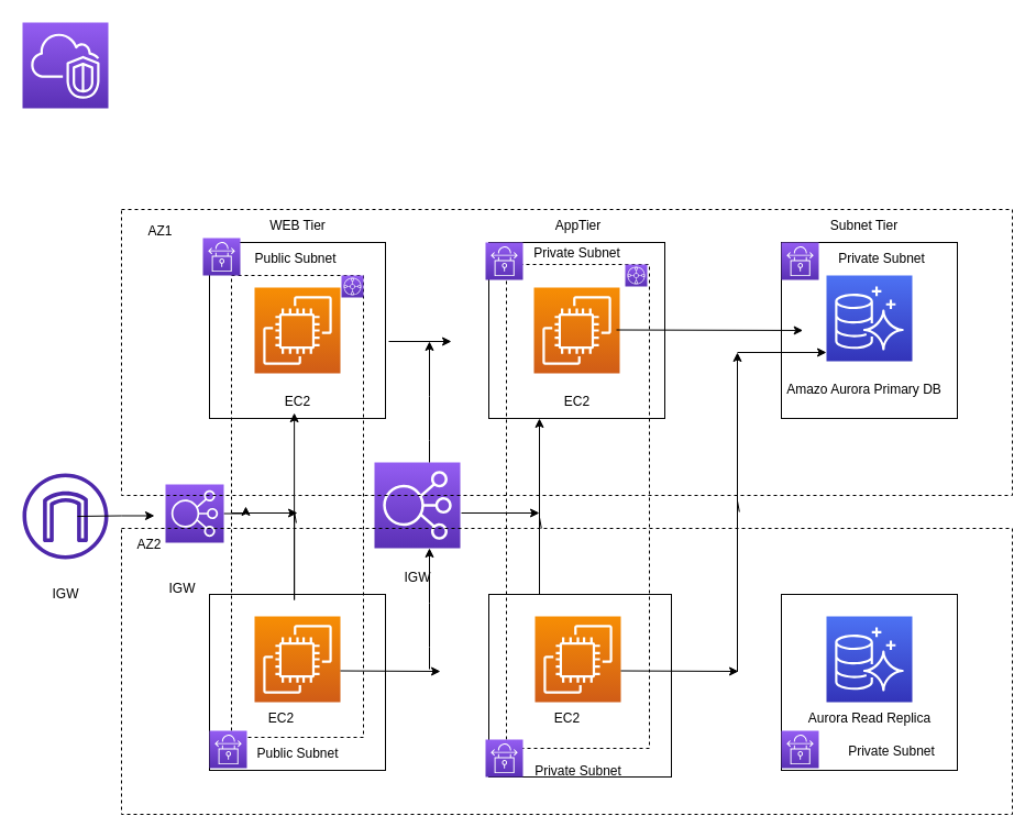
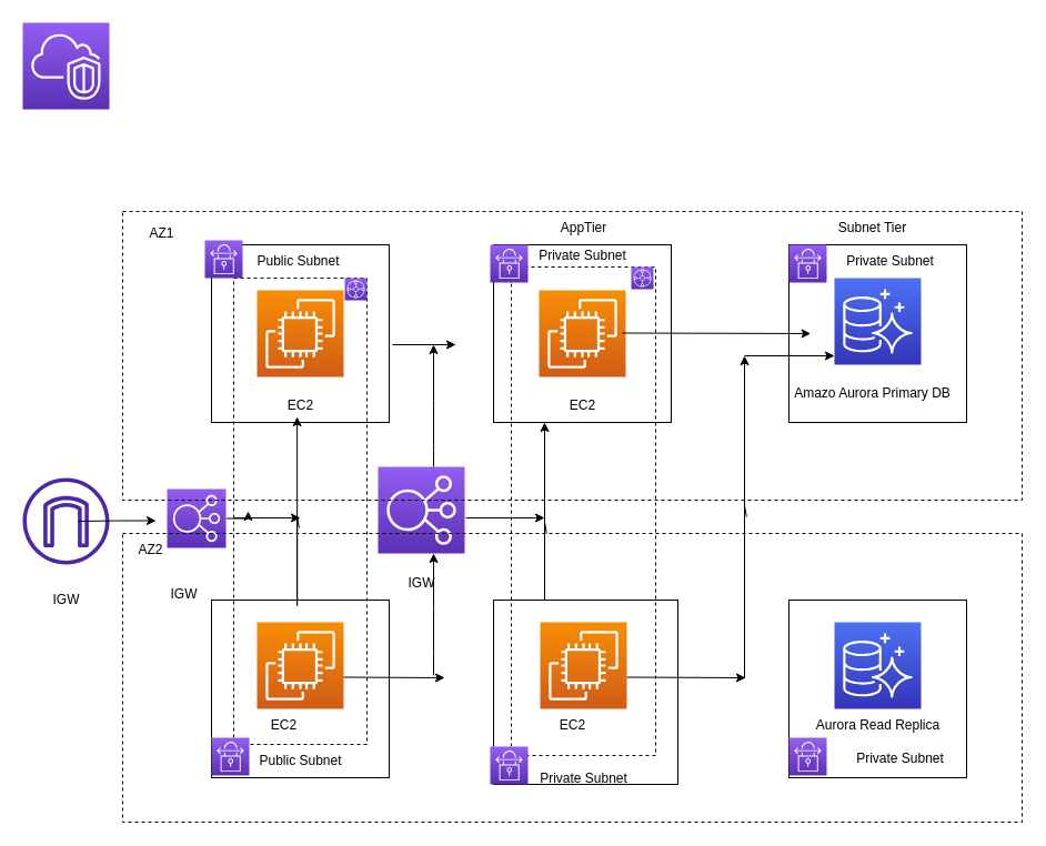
  <mxCell id="0" />
  <mxCell id="1" parent="0" />
  <mxCell id="2" value="" style="whiteSpace=wrap;html=1;aspect=fixed;fillColor=none;" vertex="1" parent="1"><mxGeometry x="190" y="220" width="160" height="160" as="geometry" /></mxCell>
  <mxCell id="3" value="" style="whiteSpace=wrap;html=1;aspect=fixed;fillColor=none;" vertex="1" parent="1"><mxGeometry x="190" y="540" width="160" height="160" as="geometry" /></mxCell>
  <mxCell id="4" value="" style="whiteSpace=wrap;html=1;aspect=fixed;fillColor=none;" vertex="1" parent="1"><mxGeometry x="444" y="220" width="160" height="160" as="geometry" /></mxCell>
  <mxCell id="5" value="" style="whiteSpace=wrap;html=1;aspect=fixed;fillColor=none;" vertex="1" parent="1"><mxGeometry x="444" y="540" width="166" height="166" as="geometry" /></mxCell>
  <mxCell id="6" value="" style="whiteSpace=wrap;html=1;aspect=fixed;fillColor=none;" vertex="1" parent="1"><mxGeometry x="710" y="220" width="160" height="160" as="geometry" /></mxCell>
  <mxCell id="7" value="" style="whiteSpace=wrap;html=1;aspect=fixed;fillColor=none;" vertex="1" parent="1"><mxGeometry x="710" y="540" width="160" height="160" as="geometry" /></mxCell>
  <mxCell id="8" value="" style="rounded=0;whiteSpace=wrap;html=1;fillColor=none;dashed=1;" vertex="1" parent="1"><mxGeometry x="210" y="250" width="120" height="420" as="geometry" /></mxCell>
  <mxCell id="9" value="" style="rounded=0;whiteSpace=wrap;html=1;fillColor=none;dashed=1;" vertex="1" parent="1"><mxGeometry x="460" y="240" width="130" height="440" as="geometry" /></mxCell>
  <mxCell id="10" value="" style="sketch=0;outlineConnect=0;fontColor=#232F3E;gradientColor=none;fillColor=#4D27AA;strokeColor=none;dashed=0;verticalLabelPosition=bottom;verticalAlign=top;align=center;html=1;fontSize=12;fontStyle=0;aspect=fixed;pointerEvents=1;shape=mxgraph.aws4.internet_gateway;" vertex="1" parent="1"><mxGeometry x="20" y="430" width="78" height="78" as="geometry" /></mxCell>
  <mxCell id="11" value="" style="sketch=0;points=[[0,0,0],[0.25,0,0],[0.5,0,0],[0.75,0,0],[1,0,0],[0,1,0],[0.25,1,0],[0.5,1,0],[0.75,1,0],[1,1,0],[0,0.25,0],[0,0.5,0],[0,0.75,0],[1,0.25,0],[1,0.5,0],[1,0.75,0]];outlineConnect=0;fontColor=#232F3E;gradientColor=#945DF2;gradientDirection=north;fillColor=#5A30B5;strokeColor=#ffffff;dashed=0;verticalLabelPosition=bottom;verticalAlign=top;align=center;html=1;fontSize=12;fontStyle=0;aspect=fixed;shape=mxgraph.aws4.resourceIcon;resIcon=mxgraph.aws4.elastic_load_balancing;" vertex="1" parent="1"><mxGeometry x="340" y="420" width="78" height="78" as="geometry" /></mxCell>
  <mxCell id="12" style="edgeStyle=orthogonalEdgeStyle;rounded=0;orthogonalLoop=1;jettySize=auto;html=1;exitX=1;exitY=0.5;exitDx=0;exitDy=0;exitPerimeter=0;" edge="1" parent="1" source="13" target="8"><mxGeometry relative="1" as="geometry" /></mxCell>
  <mxCell id="13" value="" style="sketch=0;points=[[0,0,0],[0.25,0,0],[0.5,0,0],[0.75,0,0],[1,0,0],[0,1,0],[0.25,1,0],[0.5,1,0],[0.75,1,0],[1,1,0],[0,0.25,0],[0,0.5,0],[0,0.75,0],[1,0.25,0],[1,0.5,0],[1,0.75,0]];outlineConnect=0;fontColor=#232F3E;gradientColor=#945DF2;gradientDirection=north;fillColor=#5A30B5;strokeColor=#ffffff;dashed=0;verticalLabelPosition=bottom;verticalAlign=top;align=center;html=1;fontSize=12;fontStyle=0;aspect=fixed;shape=mxgraph.aws4.resourceIcon;resIcon=mxgraph.aws4.elastic_load_balancing;" vertex="1" parent="1"><mxGeometry x="150" y="440" width="53" height="53" as="geometry" /></mxCell>
  <mxCell id="14" value="" style="sketch=0;points=[[0,0,0],[0.25,0,0],[0.5,0,0],[0.75,0,0],[1,0,0],[0,1,0],[0.25,1,0],[0.5,1,0],[0.75,1,0],[1,1,0],[0,0.25,0],[0,0.5,0],[0,0.75,0],[1,0.25,0],[1,0.5,0],[1,0.75,0]];outlineConnect=0;fontColor=#232F3E;gradientColor=#F78E04;gradientDirection=north;fillColor=#D05C17;strokeColor=#ffffff;dashed=0;verticalLabelPosition=bottom;verticalAlign=top;align=center;html=1;fontSize=12;fontStyle=0;aspect=fixed;shape=mxgraph.aws4.resourceIcon;resIcon=mxgraph.aws4.ec2;" vertex="1" parent="1"><mxGeometry x="231" y="261" width="78" height="78" as="geometry" /></mxCell>
  <mxCell id="15" value="" style="sketch=0;points=[[0,0,0],[0.25,0,0],[0.5,0,0],[0.75,0,0],[1,0,0],[0,1,0],[0.25,1,0],[0.5,1,0],[0.75,1,0],[1,1,0],[0,0.25,0],[0,0.5,0],[0,0.75,0],[1,0.25,0],[1,0.5,0],[1,0.75,0]];outlineConnect=0;fontColor=#232F3E;gradientColor=#F78E04;gradientDirection=north;fillColor=#D05C17;strokeColor=#ffffff;dashed=0;verticalLabelPosition=bottom;verticalAlign=top;align=center;html=1;fontSize=12;fontStyle=0;aspect=fixed;shape=mxgraph.aws4.resourceIcon;resIcon=mxgraph.aws4.ec2;" vertex="1" parent="1"><mxGeometry x="231" y="560" width="78" height="78" as="geometry" /></mxCell>
  <mxCell id="16" value="" style="sketch=0;points=[[0,0,0],[0.25,0,0],[0.5,0,0],[0.75,0,0],[1,0,0],[0,1,0],[0.25,1,0],[0.5,1,0],[0.75,1,0],[1,1,0],[0,0.25,0],[0,0.5,0],[0,0.75,0],[1,0.25,0],[1,0.5,0],[1,0.75,0]];outlineConnect=0;fontColor=#232F3E;gradientColor=#F78E04;gradientDirection=north;fillColor=#D05C17;strokeColor=#ffffff;dashed=0;verticalLabelPosition=bottom;verticalAlign=top;align=center;html=1;fontSize=12;fontStyle=0;aspect=fixed;shape=mxgraph.aws4.resourceIcon;resIcon=mxgraph.aws4.ec2;" vertex="1" parent="1"><mxGeometry x="485" y="261" width="78" height="78" as="geometry" /></mxCell>
  <mxCell id="17" value="" style="sketch=0;points=[[0,0,0],[0.25,0,0],[0.5,0,0],[0.75,0,0],[1,0,0],[0,1,0],[0.25,1,0],[0.5,1,0],[0.75,1,0],[1,1,0],[0,0.25,0],[0,0.5,0],[0,0.75,0],[1,0.25,0],[1,0.5,0],[1,0.75,0]];outlineConnect=0;fontColor=#232F3E;gradientColor=#F78E04;gradientDirection=north;fillColor=#D05C17;strokeColor=#ffffff;dashed=0;verticalLabelPosition=bottom;verticalAlign=top;align=center;html=1;fontSize=12;fontStyle=0;aspect=fixed;shape=mxgraph.aws4.resourceIcon;resIcon=mxgraph.aws4.ec2;" vertex="1" parent="1"><mxGeometry x="486" y="560" width="78" height="78" as="geometry" /></mxCell>
  <mxCell id="18" value="" style="sketch=0;points=[[0,0,0],[0.25,0,0],[0.5,0,0],[0.75,0,0],[1,0,0],[0,1,0],[0.25,1,0],[0.5,1,0],[0.75,1,0],[1,1,0],[0,0.25,0],[0,0.5,0],[0,0.75,0],[1,0.25,0],[1,0.5,0],[1,0.75,0]];outlineConnect=0;fontColor=#232F3E;gradientColor=#4D72F3;gradientDirection=north;fillColor=#3334B9;strokeColor=#ffffff;dashed=0;verticalLabelPosition=bottom;verticalAlign=top;align=center;html=1;fontSize=12;fontStyle=0;aspect=fixed;shape=mxgraph.aws4.resourceIcon;resIcon=mxgraph.aws4.aurora;" vertex="1" parent="1"><mxGeometry x="751" y="250" width="78" height="78" as="geometry" /></mxCell>
  <mxCell id="19" value="" style="sketch=0;points=[[0,0,0],[0.25,0,0],[0.5,0,0],[0.75,0,0],[1,0,0],[0,1,0],[0.25,1,0],[0.5,1,0],[0.75,1,0],[1,1,0],[0,0.25,0],[0,0.5,0],[0,0.75,0],[1,0.25,0],[1,0.5,0],[1,0.75,0]];outlineConnect=0;fontColor=#232F3E;gradientColor=#4D72F3;gradientDirection=north;fillColor=#3334B9;strokeColor=#ffffff;dashed=0;verticalLabelPosition=bottom;verticalAlign=top;align=center;html=1;fontSize=12;fontStyle=0;aspect=fixed;shape=mxgraph.aws4.resourceIcon;resIcon=mxgraph.aws4.aurora;" vertex="1" parent="1"><mxGeometry x="751" y="560" width="78" height="78" as="geometry" /></mxCell>
  <mxCell id="20" value="" style="rounded=0;whiteSpace=wrap;html=1;dashed=1;fillColor=none;" vertex="1" parent="1"><mxGeometry y="480" width="810" height="260" as="geometry" x="110" /></mxCell>
  <mxCell id="21" value="" style="rounded=0;whiteSpace=wrap;html=1;dashed=1;fillColor=none;" vertex="1" parent="1"><mxGeometry y="190" width="810" height="260" as="geometry" x="110" /></mxCell>
  <mxCell id="22" value="" style="endArrow=classic;html=1;rounded=0;" edge="1" parent="1"><mxGeometry relative="1" as="geometry"><mxPoint x="70" y="469" as="sourcePoint" /><mxPoint x="140" y="468.5" as="targetPoint" /><Array as="points"><mxPoint y="468.5" x="110" /></Array></mxGeometry></mxCell>
  <mxCell id="23" value="IGW" style="text;html=1;resizable=0;autosize=1;align=center;verticalAlign=middle;points=[];fillColor=none;strokeColor=none;rounded=0;dashed=1;" vertex="1" parent="1"><mxGeometry x="34" y="525" width="50" height="30" as="geometry" /></mxCell>
  <mxCell id="24" value="IGW" style="text;html=1;resizable=0;autosize=1;align=center;verticalAlign=middle;points=[];fillColor=none;strokeColor=none;rounded=0;dashed=1;" vertex="1" parent="1"><mxGeometry x="140" y="520" width="50" height="30" as="geometry" /></mxCell>
  <mxCell id="25" value="IGW" style="text;html=1;resizable=0;autosize=1;align=center;verticalAlign=middle;points=[];fillColor=none;strokeColor=none;rounded=0;dashed=1;" vertex="1" parent="1"><mxGeometry x="354" y="510" width="50" height="30" as="geometry" /></mxCell>
  <mxCell id="26" value="EC2" style="text;html=1;resizable=0;autosize=1;align=center;verticalAlign=middle;points=[];fillColor=none;strokeColor=none;rounded=0;dashed=1;" vertex="1" parent="1"><mxGeometry x="245" y="350" width="50" height="30" as="geometry" /></mxCell>
  <mxCell id="27" value="EC2" style="text;html=1;resizable=0;autosize=1;align=center;verticalAlign=middle;points=[];fillColor=none;strokeColor=none;rounded=0;dashed=1;" vertex="1" parent="1"><mxGeometry x="230" y="638" width="50" height="30" as="geometry" /></mxCell>
  <mxCell id="28" value="EC2" style="text;html=1;resizable=0;autosize=1;align=center;verticalAlign=middle;points=[];fillColor=none;strokeColor=none;rounded=0;dashed=1;" vertex="1" parent="1"><mxGeometry x="499" y="350" width="50" height="30" as="geometry" /></mxCell>
  <mxCell id="29" value="EC2" style="text;html=1;resizable=0;autosize=1;align=center;verticalAlign=middle;points=[];fillColor=none;strokeColor=none;rounded=0;dashed=1;" vertex="1" parent="1"><mxGeometry x="490" y="638" width="50" height="30" as="geometry" /></mxCell>
  <mxCell id="30" value="Public Subnet" style="text;html=1;resizable=0;autosize=1;align=center;verticalAlign=middle;points=[];fillColor=none;strokeColor=none;rounded=0;dashed=1;" vertex="1" parent="1"><mxGeometry x="220" y="670" width="100" height="30" as="geometry" /></mxCell>
  <mxCell id="31" value="Private Subnet" style="text;html=1;resizable=0;autosize=1;align=center;verticalAlign=middle;points=[];fillColor=none;strokeColor=none;rounded=0;dashed=1;" vertex="1" parent="1"><mxGeometry x="474" y="215" width="100" height="30" as="geometry" /></mxCell>
  <mxCell id="32" value="Public Subnet" style="text;html=1;resizable=0;autosize=1;align=center;verticalAlign=middle;points=[];fillColor=none;strokeColor=none;rounded=0;dashed=1;" vertex="1" parent="1"><mxGeometry x="218" y="220" width="100" height="30" as="geometry" /></mxCell>
  <mxCell id="33" value="Private Subnet" style="text;html=1;resizable=0;autosize=1;align=center;verticalAlign=middle;points=[];fillColor=none;strokeColor=none;rounded=0;dashed=1;" vertex="1" parent="1"><mxGeometry x="475" y="686" width="100" height="30" as="geometry" /></mxCell>
  <mxCell id="34" value="Private Subnet" style="text;html=1;resizable=0;autosize=1;align=center;verticalAlign=middle;points=[];fillColor=none;strokeColor=none;rounded=0;dashed=1;" vertex="1" parent="1"><mxGeometry x="751" y="220" width="100" height="30" as="geometry" /></mxCell>
  <mxCell id="35" value="Private Subnet" style="text;html=1;resizable=0;autosize=1;align=center;verticalAlign=middle;points=[];fillColor=none;strokeColor=none;rounded=0;dashed=1;" vertex="1" parent="1"><mxGeometry x="760" y="668" width="100" height="30" as="geometry" /></mxCell>
  <mxCell id="36" value="" style="sketch=0;points=[[0,0,0],[0.25,0,0],[0.5,0,0],[0.75,0,0],[1,0,0],[0,1,0],[0.25,1,0],[0.5,1,0],[0.75,1,0],[1,1,0],[0,0.25,0],[0,0.5,0],[0,0.75,0],[1,0.25,0],[1,0.5,0],[1,0.75,0]];outlineConnect=0;fontColor=#232F3E;gradientColor=#945DF2;gradientDirection=north;fillColor=#5A30B5;strokeColor=#ffffff;dashed=0;verticalLabelPosition=bottom;verticalAlign=top;align=center;html=1;fontSize=12;fontStyle=0;aspect=fixed;shape=mxgraph.aws4.resourceIcon;resIcon=mxgraph.aws4.site_to_site_vpn;" vertex="1" parent="1"><mxGeometry x="184" y="216" width="34" height="34" as="geometry" /></mxCell>
  <mxCell id="37" value="" style="sketch=0;points=[[0,0,0],[0.25,0,0],[0.5,0,0],[0.75,0,0],[1,0,0],[0,1,0],[0.25,1,0],[0.5,1,0],[0.75,1,0],[1,1,0],[0,0.25,0],[0,0.5,0],[0,0.75,0],[1,0.25,0],[1,0.5,0],[1,0.75,0]];outlineConnect=0;fontColor=#232F3E;gradientColor=#945DF2;gradientDirection=north;fillColor=#5A30B5;strokeColor=#ffffff;dashed=0;verticalLabelPosition=bottom;verticalAlign=top;align=center;html=1;fontSize=12;fontStyle=0;aspect=fixed;shape=mxgraph.aws4.resourceIcon;resIcon=mxgraph.aws4.site_to_site_vpn;" vertex="1" parent="1"><mxGeometry x="190" y="664" width="34" height="34" as="geometry" /></mxCell>
  <mxCell id="38" value="" style="sketch=0;points=[[0,0,0],[0.25,0,0],[0.5,0,0],[0.75,0,0],[1,0,0],[0,1,0],[0.25,1,0],[0.5,1,0],[0.75,1,0],[1,1,0],[0,0.25,0],[0,0.5,0],[0,0.75,0],[1,0.25,0],[1,0.5,0],[1,0.75,0]];outlineConnect=0;fontColor=#232F3E;gradientColor=#945DF2;gradientDirection=north;fillColor=#5A30B5;strokeColor=#ffffff;dashed=0;verticalLabelPosition=bottom;verticalAlign=top;align=center;html=1;fontSize=12;fontStyle=0;aspect=fixed;shape=mxgraph.aws4.resourceIcon;resIcon=mxgraph.aws4.site_to_site_vpn;" vertex="1" parent="1"><mxGeometry x="441" y="220" width="34" height="34" as="geometry" /></mxCell>
  <mxCell id="39" value="" style="sketch=0;points=[[0,0,0],[0.25,0,0],[0.5,0,0],[0.75,0,0],[1,0,0],[0,1,0],[0.25,1,0],[0.5,1,0],[0.75,1,0],[1,1,0],[0,0.25,0],[0,0.5,0],[0,0.75,0],[1,0.25,0],[1,0.5,0],[1,0.75,0]];outlineConnect=0;fontColor=#232F3E;gradientColor=#945DF2;gradientDirection=north;fillColor=#5A30B5;strokeColor=#ffffff;dashed=0;verticalLabelPosition=bottom;verticalAlign=top;align=center;html=1;fontSize=12;fontStyle=0;aspect=fixed;shape=mxgraph.aws4.resourceIcon;resIcon=mxgraph.aws4.site_to_site_vpn;" vertex="1" parent="1"><mxGeometry x="441" y="672" width="34" height="34" as="geometry" /></mxCell>
  <mxCell id="40" value="" style="sketch=0;points=[[0,0,0],[0.25,0,0],[0.5,0,0],[0.75,0,0],[1,0,0],[0,1,0],[0.25,1,0],[0.5,1,0],[0.75,1,0],[1,1,0],[0,0.25,0],[0,0.5,0],[0,0.75,0],[1,0.25,0],[1,0.5,0],[1,0.75,0]];outlineConnect=0;fontColor=#232F3E;gradientColor=#945DF2;gradientDirection=north;fillColor=#5A30B5;strokeColor=#ffffff;dashed=0;verticalLabelPosition=bottom;verticalAlign=top;align=center;html=1;fontSize=12;fontStyle=0;aspect=fixed;shape=mxgraph.aws4.resourceIcon;resIcon=mxgraph.aws4.site_to_site_vpn;" vertex="1" parent="1"><mxGeometry x="710" y="220" width="34" height="34" as="geometry" /></mxCell>
  <mxCell id="41" value="" style="sketch=0;points=[[0,0,0],[0.25,0,0],[0.5,0,0],[0.75,0,0],[1,0,0],[0,1,0],[0.25,1,0],[0.5,1,0],[0.75,1,0],[1,1,0],[0,0.25,0],[0,0.5,0],[0,0.75,0],[1,0.25,0],[1,0.5,0],[1,0.75,0]];outlineConnect=0;fontColor=#232F3E;gradientColor=#945DF2;gradientDirection=north;fillColor=#5A30B5;strokeColor=#ffffff;dashed=0;verticalLabelPosition=bottom;verticalAlign=top;align=center;html=1;fontSize=12;fontStyle=0;aspect=fixed;shape=mxgraph.aws4.resourceIcon;resIcon=mxgraph.aws4.site_to_site_vpn;" vertex="1" parent="1"><mxGeometry x="710" y="664" width="34" height="34" as="geometry" /></mxCell>
  <mxCell id="42" value="" style="sketch=0;points=[[0,0,0],[0.25,0,0],[0.5,0,0],[0.75,0,0],[1,0,0],[0,1,0],[0.25,1,0],[0.5,1,0],[0.75,1,0],[1,1,0],[0,0.25,0],[0,0.5,0],[0,0.75,0],[1,0.25,0],[1,0.5,0],[1,0.75,0]];outlineConnect=0;fontColor=#232F3E;gradientColor=#945DF2;gradientDirection=north;fillColor=#5A30B5;strokeColor=#ffffff;dashed=0;verticalLabelPosition=bottom;verticalAlign=top;align=center;html=1;fontSize=12;fontStyle=0;aspect=fixed;shape=mxgraph.aws4.resourceIcon;resIcon=mxgraph.aws4.transit_gateway;" vertex="1" parent="1"><mxGeometry x="568" y="240" width="20" height="20" as="geometry" /></mxCell>
  <mxCell id="43" value="" style="sketch=0;points=[[0,0,0],[0.25,0,0],[0.5,0,0],[0.75,0,0],[1,0,0],[0,1,0],[0.25,1,0],[0.5,1,0],[0.75,1,0],[1,1,0],[0,0.25,0],[0,0.5,0],[0,0.75,0],[1,0.25,0],[1,0.5,0],[1,0.75,0]];outlineConnect=0;fontColor=#232F3E;gradientColor=#945DF2;gradientDirection=north;fillColor=#5A30B5;strokeColor=#ffffff;dashed=0;verticalLabelPosition=bottom;verticalAlign=top;align=center;html=1;fontSize=12;fontStyle=0;aspect=fixed;shape=mxgraph.aws4.resourceIcon;resIcon=mxgraph.aws4.transit_gateway;" vertex="1" parent="1"><mxGeometry x="310" y="250" width="20" height="20" as="geometry" /></mxCell>
  <mxCell id="44" value="Amazo Aurora Primary DB" style="text;html=1;resizable=0;autosize=1;align=center;verticalAlign=middle;points=[];fillColor=none;strokeColor=none;rounded=0;dashed=1;" vertex="1" parent="1"><mxGeometry x="705" y="339" width="160" height="30" as="geometry" /></mxCell>
  <mxCell id="45" value="Aurora Read Replica" style="text;html=1;resizable=0;autosize=1;align=center;verticalAlign=middle;points=[];fillColor=none;strokeColor=none;rounded=0;dashed=1;" vertex="1" parent="1"><mxGeometry x="725" y="638" width="130" height="30" as="geometry" /></mxCell>
  <mxCell id="46" value="AZ1" style="text;html=1;resizable=0;autosize=1;align=center;verticalAlign=middle;points=[];fillColor=none;strokeColor=none;rounded=0;dashed=1;" vertex="1" parent="1"><mxGeometry x="120" y="195" width="50" height="30" as="geometry" /></mxCell>
  <mxCell id="47" value="AZ2" style="text;html=1;resizable=0;autosize=1;align=center;verticalAlign=middle;points=[];fillColor=none;strokeColor=none;rounded=0;dashed=1;" vertex="1" parent="1"><mxGeometry y="480" width="50" height="30" as="geometry" x="110" /></mxCell>
- <mxCell id="48" value="WEB Tier" style="text;html=1;resizable=0;autosize=1;align=center;verticalAlign=middle;points=[];fillColor=none;strokeColor=none;rounded=0;dashed=1;" vertex="1" parent="1"><mxGeometry x="235" y="190" width="70" height="30" as="geometry" /></mxCell>
  <mxCell id="49" value="AppTier" style="text;html=1;resizable=0;autosize=1;align=center;verticalAlign=middle;points=[];fillColor=none;strokeColor=none;rounded=0;dashed=1;" vertex="1" parent="1"><mxGeometry x="490" y="190" width="70" height="30" as="geometry" /></mxCell>
  <mxCell id="50" value="Subnet Tier" style="text;html=1;resizable=0;autosize=1;align=center;verticalAlign=middle;points=[];fillColor=none;strokeColor=none;rounded=0;dashed=1;" vertex="1" parent="1"><mxGeometry x="735" y="190" width="100" height="30" as="geometry" /></mxCell>
  <mxCell id="51" value="" style="endArrow=classic;html=1;rounded=0;" edge="1" parent="1"><mxGeometry width="50" height="50" relative="1" as="geometry"><mxPoint x="210" y="466" as="sourcePoint" /><mxPoint x="270" y="466" as="targetPoint" /><Array as="points" /></mxGeometry></mxCell>
  <mxCell id="52" value="" style="endArrow=classic;html=1;rounded=0;" edge="1" parent="1"><mxGeometry width="50" height="50" relative="1" as="geometry"><mxPoint x="419" y="466" as="sourcePoint" /><mxPoint x="490" y="466" as="targetPoint" /><Array as="points" /></mxGeometry></mxCell>
  <mxCell id="53" value="" style="endArrow=classic;html=1;rounded=0;" edge="1" parent="1"><mxGeometry width="50" height="50" relative="1" as="geometry"><mxPoint x="309" y="609.5" as="sourcePoint" /><mxPoint x="400" y="610" as="targetPoint" /><Array as="points" /></mxGeometry></mxCell>
  <mxCell id="54" value="" style="endArrow=classic;html=1;rounded=0;" edge="1" parent="1"><mxGeometry width="50" height="50" relative="1" as="geometry"><mxPoint x="564" y="609.5" as="sourcePoint" /><mxPoint x="671" y="610" as="targetPoint" /><Array as="points" /></mxGeometry></mxCell>
  <mxCell id="55" value="" style="endArrow=classic;html=1;rounded=0;entryX=0.765;entryY=0.423;entryDx=0;entryDy=0;entryPerimeter=0;" edge="1" parent="1" target="21"><mxGeometry width="50" height="50" relative="1" as="geometry"><mxPoint x="560" y="299.5" as="sourcePoint" /><mxPoint x="680" y="300" as="targetPoint" /><Array as="points" /></mxGeometry></mxCell>
  <mxCell id="56" value="" style="endArrow=classic;html=1;rounded=0;" edge="1" parent="1"><mxGeometry width="50" height="50" relative="1" as="geometry"><mxPoint x="670" y="320" as="sourcePoint" /><mxPoint x="751" y="320" as="targetPoint" /><Array as="points" /></mxGeometry></mxCell>
  <mxCell id="57" value="" style="endArrow=classic;html=1;rounded=0;" edge="1" parent="1"><mxGeometry width="50" height="50" relative="1" as="geometry"><mxPoint x="353" y="310" as="sourcePoint" /><mxPoint x="410" y="310" as="targetPoint" /><Array as="points" /></mxGeometry></mxCell>
  <mxCell id="58" value="" style="endArrow=classic;html=1;rounded=0;" edge="1" parent="1" source="20"><mxGeometry width="50" height="50" relative="1" as="geometry"><mxPoint x="490" y="480" as="sourcePoint" /><mxPoint x="490" y="380" as="targetPoint" /><Array as="points"><mxPoint x="490" y="470" /><mxPoint x="490" y="540" /></Array></mxGeometry></mxCell>
  <mxCell id="59" value="" style="endArrow=classic;html=1;rounded=0;" edge="1" parent="1"><mxGeometry width="50" height="50" relative="1" as="geometry"><mxPoint x="268.896" y="475" as="sourcePoint" /><mxPoint x="267.11" y="375" as="targetPoint" /><Array as="points"><mxPoint x="267.11" y="465" /><mxPoint x="267.11" y="545" /></Array></mxGeometry></mxCell>
  <mxCell id="60" value="" style="endArrow=classic;html=1;rounded=0;" edge="1" parent="1"><mxGeometry width="50" height="50" relative="1" as="geometry"><mxPoint x="390" y="420" as="sourcePoint" /><mxPoint x="390" y="310" as="targetPoint" /><Array as="points"><mxPoint x="390" y="400" /><mxPoint x="390" y="360" /></Array></mxGeometry></mxCell>
  <mxCell id="61" value="" style="endArrow=classic;html=1;rounded=0;" edge="1" parent="1"><mxGeometry width="50" height="50" relative="1" as="geometry"><mxPoint x="390" y="608" as="sourcePoint" /><mxPoint x="390" y="498" as="targetPoint" /><Array as="points"><mxPoint x="390" y="588" /><mxPoint x="390" y="548" /></Array></mxGeometry></mxCell>
  <mxCell id="62" value="" style="endArrow=classic;html=1;rounded=0;" edge="1" parent="1"><mxGeometry width="50" height="50" relative="1" as="geometry"><mxPoint x="671.786" y="465" as="sourcePoint" /><mxPoint x="670" y="320" as="targetPoint" /><Array as="points"><mxPoint x="670" y="455" /><mxPoint x="670" y="610" /></Array></mxGeometry></mxCell>
  <mxCell id="63" value="" style="sketch=0;points=[[0,0,0],[0.25,0,0],[0.5,0,0],[0.75,0,0],[1,0,0],[0,1,0],[0.25,1,0],[0.5,1,0],[0.75,1,0],[1,1,0],[0,0.25,0],[0,0.5,0],[0,0.75,0],[1,0.25,0],[1,0.5,0],[1,0.75,0]];outlineConnect=0;fontColor=#232F3E;gradientColor=#945DF2;gradientDirection=north;fillColor=#5A30B5;strokeColor=#ffffff;dashed=0;verticalLabelPosition=bottom;verticalAlign=top;align=center;html=1;fontSize=12;fontStyle=0;aspect=fixed;shape=mxgraph.aws4.resourceIcon;resIcon=mxgraph.aws4.vpc;" vertex="1" parent="1"><mxGeometry x="20" y="20" width="78" height="78" as="geometry" /></mxCell>
